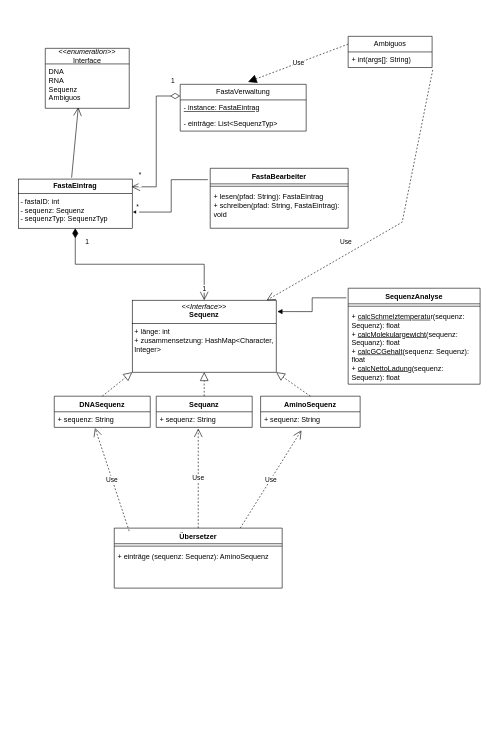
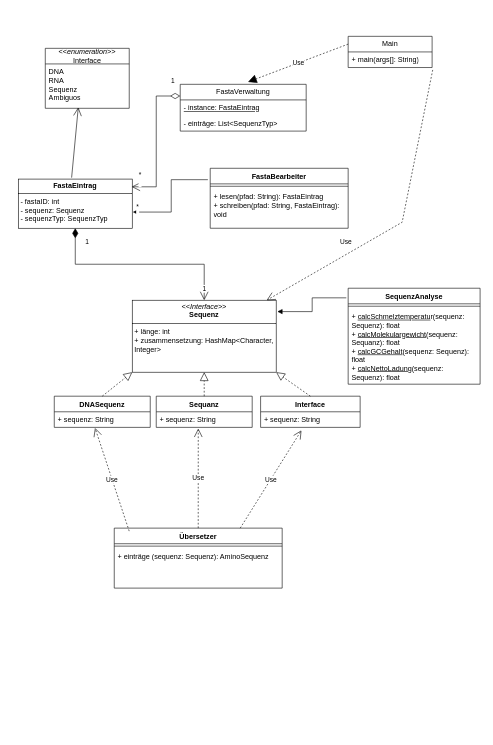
  <mxCell id="0" />
  <mxCell id="1" parent="0" />
  <mxCell id="2" value="&#10;  &#10;    &#10;      &#10;        &#10;        &#10;&#10;        &#10;        &#10;          &#10;        &#10;&#10;        &#10;        &#10;          &#10;        &#10;&#10;        &#10;        &#10;          &#10;        &#10;&#10;        &#10;        &#10;          &#10;        &#10;&#10;        &#10;        &#10;          &#10;        &#10;&#10;        &#10;        &#10;          &#10;        &#10;&#10;        &#10;        &#10;          &#10;        &#10;&#10;        &#10;        &#10;          &#10;        &#10;&#10;        &#10;        &#10;          &#10;        &#10;&#10;        &#10;        &#10;          &#10;        &#10;&#10;        &#10;        &#10;          &#10;        &#10;&#10;        &#10;&#10;        &#10;        &#10;&#10;        &#10;        &#10;&#10;        &#10;        &#10;&#10;        &#10;        &#10;&#10;        &#10;        &#10;&#10;      &#10;    &#10;  &#10;" style="text;whiteSpace=wrap;html=1;" parent="1" vertex="1"><mxGeometry width="30" height="1200" as="geometry" x="20" y="20" /></mxCell>
  <mxCell id="3" value="&lt;p style=&quot;margin:0px;margin-top:4px;text-align:center;&quot;&gt;&lt;i&gt;&amp;lt;&amp;lt;Interface&amp;gt;&amp;gt;&lt;/i&gt;&lt;br&gt;&lt;b&gt;Sequenz&lt;/b&gt;&lt;/p&gt;&lt;hr size=&quot;1&quot; style=&quot;border-style:solid;&quot;&gt;&lt;p style=&quot;margin:0px;margin-left:4px;&quot;&gt;+ länge: int&lt;/p&gt;&lt;p style=&quot;margin:0px;margin-left:4px;&quot;&gt;+ zusammensetzung: HashMap&amp;lt;Character, Integer&amp;gt;&lt;/p&gt;&lt;p style=&quot;margin:0px;margin-left:4px;&quot;&gt;&lt;br&gt;&lt;/p&gt;" style="verticalAlign=top;align=left;overflow=fill;html=1;whiteSpace=wrap;" vertex="1" parent="1"><mxGeometry x="220" y="500" width="240" height="120" as="geometry" /></mxCell>
  <mxCell id="4" value="DNASequenz" style="swimlane;fontStyle=1;align=center;verticalAlign=top;childLayout=stackLayout;horizontal=1;startSize=26;horizontalStack=0;resizeParent=1;resizeParentMax=0;resizeLast=0;collapsible=1;marginBottom=0;whiteSpace=wrap;html=1;" vertex="1" parent="1"><mxGeometry x="90" y="660" width="160" height="52" as="geometry" /></mxCell>
  <mxCell id="5" value="+ sequenz: String" style="text;strokeColor=none;fillColor=none;align=left;verticalAlign=top;spacingLeft=4;spacingRight=4;overflow=hidden;rotatable=0;points=[[0,0.5],[1,0.5]];portConstraint=eastwest;whiteSpace=wrap;html=1;" vertex="1" parent="4"><mxGeometry y="26" width="160" height="26" as="geometry" /></mxCell>
  <mxCell id="6" value="Sequanz" style="swimlane;fontStyle=1;align=center;verticalAlign=top;childLayout=stackLayout;horizontal=1;startSize=26;horizontalStack=0;resizeParent=1;resizeParentMax=0;resizeLast=0;collapsible=1;marginBottom=0;whiteSpace=wrap;html=1;" vertex="1" parent="1"><mxGeometry x="260" y="660" width="160" height="52" as="geometry" /></mxCell>
  <mxCell id="7" value="+ sequenz: String" style="text;strokeColor=none;fillColor=none;align=left;verticalAlign=top;spacingLeft=4;spacingRight=4;overflow=hidden;rotatable=0;points=[[0,0.5],[1,0.5]];portConstraint=eastwest;whiteSpace=wrap;html=1;" vertex="1" parent="6"><mxGeometry y="26" width="160" height="26" as="geometry" /></mxCell>
- <mxCell id="8" value="AminoSequenz" style="swimlane;fontStyle=1;align=center;verticalAlign=top;childLayout=stackLayout;horizontal=1;startSize=26;horizontalStack=0;resizeParent=1;resizeParentMax=0;resizeLast=0;collapsible=1;marginBottom=0;whiteSpace=wrap;html=1;" vertex="1" parent="1"><mxGeometry x="434" y="660" width="166" height="52" as="geometry" /></mxCell>
+ <mxCell id="8" value="Interface" style="swimlane;fontStyle=1;align=center;verticalAlign=top;childLayout=stackLayout;horizontal=1;startSize=26;horizontalStack=0;resizeParent=1;resizeParentMax=0;resizeLast=0;collapsible=1;marginBottom=0;whiteSpace=wrap;html=1;" vertex="1" parent="1"><mxGeometry x="434" y="660" width="166" height="52" as="geometry" /></mxCell>
  <mxCell id="9" value="+ sequenz: String" style="text;strokeColor=none;fillColor=none;align=left;verticalAlign=top;spacingLeft=4;spacingRight=4;overflow=hidden;rotatable=0;points=[[0,0.5],[1,0.5]];portConstraint=eastwest;whiteSpace=wrap;html=1;" vertex="1" parent="8"><mxGeometry y="26" width="166" height="26" as="geometry" /></mxCell>
  <mxCell id="10" value="" style="endArrow=block;dashed=1;endFill=0;endSize=12;html=1;rounded=0;exitX=0.5;exitY=0;exitDx=0;exitDy=0;entryX=0.5;entryY=1;entryDx=0;entryDy=0;" edge="1" parent="1" source="6" target="3"><mxGeometry width="160" relative="1" as="geometry"><mxPoint x="350" y="500" as="sourcePoint" /><mxPoint x="510" y="500" as="targetPoint" /></mxGeometry></mxCell>
  <mxCell id="11" value="" style="endArrow=block;dashed=1;endFill=0;endSize=12;html=1;rounded=0;exitX=0.5;exitY=0;exitDx=0;exitDy=0;entryX=0;entryY=1;entryDx=0;entryDy=0;" edge="1" parent="1" source="4" target="3"><mxGeometry width="160" relative="1" as="geometry"><mxPoint x="350" y="500" as="sourcePoint" /><mxPoint x="510" y="500" as="targetPoint" /></mxGeometry></mxCell>
  <mxCell id="12" value="" style="endArrow=block;dashed=1;endFill=0;endSize=12;html=1;rounded=0;exitX=0.5;exitY=0;exitDx=0;exitDy=0;entryX=1;entryY=1;entryDx=0;entryDy=0;" edge="1" parent="1" source="8" target="3"><mxGeometry width="160" relative="1" as="geometry"><mxPoint x="350" y="500" as="sourcePoint" /><mxPoint x="510" y="500" as="targetPoint" /></mxGeometry></mxCell>
  <mxCell id="13" value="&lt;p style=&quot;margin:0px;margin-top:4px;text-align:center;&quot;&gt;&lt;b&gt;FastaEintrag&lt;/b&gt;&lt;/p&gt;&lt;hr size=&quot;1&quot; style=&quot;border-style:solid;&quot;&gt;&lt;p style=&quot;margin:0px;margin-left:4px;&quot;&gt;- fastaID: int&lt;/p&gt;&lt;p style=&quot;margin:0px;margin-left:4px;&quot;&gt;- sequenz: Sequenz&lt;/p&gt;&lt;p style=&quot;margin:0px;margin-left:4px;&quot;&gt;- sequenzTyp: SequenzTyp&lt;/p&gt;" style="verticalAlign=top;align=left;overflow=fill;html=1;whiteSpace=wrap;" vertex="1" parent="1"><mxGeometry x="30" y="298" width="190" height="82" as="geometry" /></mxCell>
  <mxCell id="14" value="FastaVerwaltung" style="swimlane;fontStyle=0;childLayout=stackLayout;horizontal=1;startSize=26;fillColor=none;horizontalStack=0;resizeParent=1;resizeParentMax=0;resizeLast=0;collapsible=1;marginBottom=0;whiteSpace=wrap;html=1;" vertex="1" parent="1"><mxGeometry x="300" y="140" width="210" height="78" as="geometry"><mxRectangle x="330" y="314" width="130" height="30" as="alternateBounds" /></mxGeometry></mxCell>
  <mxCell id="15" value="&lt;u&gt;- instance: FastaEintrag&lt;/u&gt;" style="text;strokeColor=none;fillColor=none;align=left;verticalAlign=top;spacingLeft=4;spacingRight=4;overflow=hidden;rotatable=0;points=[[0,0.5],[1,0.5]];portConstraint=eastwest;whiteSpace=wrap;html=1;" vertex="1" parent="14"><mxGeometry y="26" width="210" height="26" as="geometry" /></mxCell>
  <mxCell id="16" value="- einträge: List&amp;lt;SequenzTyp&amp;gt;" style="text;strokeColor=none;fillColor=none;align=left;verticalAlign=top;spacingLeft=4;spacingRight=4;overflow=hidden;rotatable=0;points=[[0,0.5],[1,0.5]];portConstraint=eastwest;whiteSpace=wrap;html=1;" vertex="1" parent="14"><mxGeometry y="52" width="210" height="26" as="geometry" /></mxCell>
  <mxCell id="17" value="FastaBearbeiter" style="swimlane;fontStyle=1;align=center;verticalAlign=top;childLayout=stackLayout;horizontal=1;startSize=26;horizontalStack=0;resizeParent=1;resizeParentMax=0;resizeLast=0;collapsible=1;marginBottom=0;whiteSpace=wrap;html=1;" vertex="1" parent="1"><mxGeometry x="350" y="280" width="230" height="100" as="geometry" /></mxCell>
  <mxCell id="18" value="" style="line;strokeWidth=1;fillColor=none;align=left;verticalAlign=middle;spacingTop=-1;spacingLeft=3;spacingRight=3;rotatable=0;labelPosition=right;points=[];portConstraint=eastwest;strokeColor=inherit;" vertex="1" parent="17"><mxGeometry y="26" width="230" height="8" as="geometry" /></mxCell>
  <mxCell id="19" value="+ lesen(pfad: String): FastaEintrag&lt;div&gt;+ schreiben(pfad: String, FastaEintrag): void&lt;/div&gt;" style="text;strokeColor=none;fillColor=none;align=left;verticalAlign=top;spacingLeft=4;spacingRight=4;overflow=hidden;rotatable=0;points=[[0,0.5],[1,0.5]];portConstraint=eastwest;whiteSpace=wrap;html=1;" vertex="1" parent="17"><mxGeometry y="34" width="230" height="66" as="geometry" /></mxCell>
  <mxCell id="20" value="1" style="endArrow=open;html=1;endSize=12;startArrow=diamondThin;startSize=14;startFill=0;edgeStyle=orthogonalEdgeStyle;align=left;verticalAlign=bottom;rounded=0;entryX=0.995;entryY=0.157;entryDx=0;entryDy=0;entryPerimeter=0;exitX=0;exitY=0.25;exitDx=0;exitDy=0;" edge="1" parent="1" source="14" target="13"><mxGeometry x="-0.85" y="-15" relative="1" as="geometry"><mxPoint x="350" y="345" as="sourcePoint" /><mxPoint x="570" y="480" as="targetPoint" /><mxPoint as="offset" /></mxGeometry></mxCell>
  <mxCell id="21" value="*&lt;div&gt;&lt;br&gt;&lt;/div&gt;" style="edgeLabel;html=1;align=center;verticalAlign=middle;resizable=0;points=[];" vertex="1" connectable="0" parent="20"><mxGeometry x="0.888" y="1" relative="1" as="geometry"><mxPoint y="-14" as="offset" /></mxGeometry></mxCell>
  <mxCell id="22" value="SequenzAnalyse" style="swimlane;fontStyle=1;align=center;verticalAlign=top;childLayout=stackLayout;horizontal=1;startSize=26;horizontalStack=0;resizeParent=1;resizeParentMax=0;resizeLast=0;collapsible=1;marginBottom=0;whiteSpace=wrap;html=1;" vertex="1" parent="1"><mxGeometry x="580" y="480" width="220" height="160" as="geometry" /></mxCell>
  <mxCell id="23" value="" style="line;strokeWidth=1;fillColor=none;align=left;verticalAlign=middle;spacingTop=-1;spacingLeft=3;spacingRight=3;rotatable=0;labelPosition=right;points=[];portConstraint=eastwest;strokeColor=inherit;" vertex="1" parent="22"><mxGeometry y="26" width="220" height="8" as="geometry" /></mxCell>
  <mxCell id="24" value="+ &lt;u&gt;calcSchmelztemperatu&lt;/u&gt;r(sequenz: Sequenz): float&lt;div&gt;+ &lt;u&gt;calcMolekulargewicht&lt;/u&gt;(sequenz: Sequanz): float&lt;/div&gt;&lt;div&gt;+ &lt;u&gt;calcGCGehalt&lt;/u&gt;(sequenz: Sequenz): float&lt;/div&gt;&lt;div&gt;+ &lt;u&gt;calcNettoLadung&lt;/u&gt;(sequenz: Sequenz): float&lt;/div&gt;" style="text;strokeColor=none;fillColor=none;align=left;verticalAlign=top;spacingLeft=4;spacingRight=4;overflow=hidden;rotatable=0;points=[[0,0.5],[1,0.5]];portConstraint=eastwest;whiteSpace=wrap;html=1;" vertex="1" parent="22"><mxGeometry y="34" width="220" height="126" as="geometry" /></mxCell>
  <mxCell id="25" value="Übersetzer" style="swimlane;fontStyle=1;align=center;verticalAlign=top;childLayout=stackLayout;horizontal=1;startSize=26;horizontalStack=0;resizeParent=1;resizeParentMax=0;resizeLast=0;collapsible=1;marginBottom=0;whiteSpace=wrap;html=1;" vertex="1" parent="1"><mxGeometry x="190" y="880" width="280" height="100" as="geometry" /></mxCell>
  <mxCell id="26" value="" style="line;strokeWidth=1;fillColor=none;align=left;verticalAlign=middle;spacingTop=-1;spacingLeft=3;spacingRight=3;rotatable=0;labelPosition=right;points=[];portConstraint=eastwest;strokeColor=inherit;" vertex="1" parent="25"><mxGeometry y="26" width="280" height="8" as="geometry" /></mxCell>
  <mxCell id="27" value="+ einträge (sequenz: Sequenz): AminoSequenz" style="text;strokeColor=none;fillColor=none;align=left;verticalAlign=top;spacingLeft=4;spacingRight=4;overflow=hidden;rotatable=0;points=[[0,0.5],[1,0.5]];portConstraint=eastwest;whiteSpace=wrap;html=1;" vertex="1" parent="25"><mxGeometry y="34" width="280" height="66" as="geometry" /></mxCell>
  <mxCell id="28" value="&amp;lt;&amp;lt;&lt;i&gt;enumeration&amp;gt;&amp;gt;&lt;/i&gt;&lt;div&gt;Interface&lt;/div&gt;" style="swimlane;fontStyle=0;childLayout=stackLayout;horizontal=1;startSize=26;fillColor=none;horizontalStack=0;resizeParent=1;resizeParentMax=0;resizeLast=0;collapsible=1;marginBottom=0;whiteSpace=wrap;html=1;" vertex="1" parent="1"><mxGeometry x="75" y="80" width="140" height="100" as="geometry" /></mxCell>
  <mxCell id="29" value="DNA&lt;div&gt;RNA&lt;/div&gt;&lt;div&gt;Sequenz&lt;/div&gt;&lt;div&gt;Ambiguos&lt;/div&gt;" style="text;strokeColor=none;fillColor=none;align=left;verticalAlign=top;spacingLeft=4;spacingRight=4;overflow=hidden;rotatable=0;points=[[0,0.5],[1,0.5]];portConstraint=eastwest;whiteSpace=wrap;html=1;" vertex="1" parent="28"><mxGeometry y="26" width="140" height="74" as="geometry" /></mxCell>
  <mxCell id="30" value="1" style="endArrow=open;html=1;endSize=12;startArrow=diamondThin;startSize=14;startFill=1;edgeStyle=orthogonalEdgeStyle;align=left;verticalAlign=bottom;rounded=0;exitX=0.5;exitY=1;exitDx=0;exitDy=0;entryX=0.5;entryY=0;entryDx=0;entryDy=0;" edge="1" parent="1" source="13" target="3"><mxGeometry x="-0.816" y="15" relative="1" as="geometry"><mxPoint x="350" y="500" as="sourcePoint" /><mxPoint x="510" y="500" as="targetPoint" /><mxPoint as="offset" /></mxGeometry></mxCell>
  <mxCell id="31" value="1" style="edgeLabel;html=1;align=center;verticalAlign=middle;resizable=0;points=[];" vertex="1" connectable="0" parent="30"><mxGeometry x="0.879" y="-1" relative="1" as="geometry"><mxPoint as="offset" /></mxGeometry></mxCell>
  <mxCell id="32" value="" style="endArrow=block;endFill=1;html=1;edgeStyle=orthogonalEdgeStyle;align=left;verticalAlign=top;rounded=0;exitX=-0.017;exitY=0.19;exitDx=0;exitDy=0;exitPerimeter=0;entryX=1.005;entryY=0.671;entryDx=0;entryDy=0;entryPerimeter=0;" edge="1" parent="1" source="17" target="13"><mxGeometry x="-1" relative="1" as="geometry"><mxPoint x="350" y="400" as="sourcePoint" /><mxPoint x="510" y="400" as="targetPoint" /></mxGeometry></mxCell>
  <mxCell id="33" value="*&lt;div&gt;&lt;br/&gt;&lt;/div&gt;" style="edgeLabel;html=1;align=center;verticalAlign=middle;resizable=0;points=[];" vertex="1" connectable="0" parent="32"><mxGeometry x="0.925" y="-2" relative="1" as="geometry"><mxPoint as="offset" /></mxGeometry></mxCell>
  <mxCell id="34" value="" style="endArrow=block;endFill=1;html=1;edgeStyle=orthogonalEdgeStyle;align=left;verticalAlign=top;rounded=0;exitX=-0.014;exitY=0.1;exitDx=0;exitDy=0;exitPerimeter=0;entryX=1.008;entryY=0.158;entryDx=0;entryDy=0;entryPerimeter=0;" edge="1" parent="1" source="22" target="3"><mxGeometry x="-1" relative="1" as="geometry"><mxPoint x="350" y="400" as="sourcePoint" /><mxPoint x="510" y="400" as="targetPoint" /></mxGeometry></mxCell>
- <mxCell id="35" value="Ambiguos" style="swimlane;fontStyle=0;childLayout=stackLayout;horizontal=1;startSize=26;fillColor=none;horizontalStack=0;resizeParent=1;resizeParentMax=0;resizeLast=0;collapsible=1;marginBottom=0;whiteSpace=wrap;html=1;" vertex="1" parent="1"><mxGeometry x="580" y="60" width="140" height="52" as="geometry" /></mxCell>
- <mxCell id="36" value="+ int(args[]: String)" style="text;strokeColor=none;fillColor=none;align=left;verticalAlign=top;spacingLeft=4;spacingRight=4;overflow=hidden;rotatable=0;points=[[0,0.5],[1,0.5]];portConstraint=eastwest;whiteSpace=wrap;html=1;" vertex="1" parent="35"><mxGeometry y="26" width="140" height="26" as="geometry" /></mxCell>
+ <mxCell id="35" value="Main" style="swimlane;fontStyle=0;childLayout=stackLayout;horizontal=1;startSize=26;fillColor=none;horizontalStack=0;resizeParent=1;resizeParentMax=0;resizeLast=0;collapsible=1;marginBottom=0;whiteSpace=wrap;html=1;" vertex="1" parent="1"><mxGeometry x="580" y="60" width="140" height="52" as="geometry" /></mxCell>
+ <mxCell id="36" value="+ main(args[]: String)" style="text;strokeColor=none;fillColor=none;align=left;verticalAlign=top;spacingLeft=4;spacingRight=4;overflow=hidden;rotatable=0;points=[[0,0.5],[1,0.5]];portConstraint=eastwest;whiteSpace=wrap;html=1;" vertex="1" parent="35"><mxGeometry y="26" width="140" height="26" as="geometry" /></mxCell>
  <mxCell id="37" value="" style="endArrow=open;endFill=1;endSize=12;html=1;rounded=0;exitX=0.468;exitY=-0.029;exitDx=0;exitDy=0;exitPerimeter=0;entryX=0.393;entryY=0.979;entryDx=0;entryDy=0;entryPerimeter=0;" edge="1" parent="1" source="13" target="29"><mxGeometry width="160" relative="1" as="geometry"><mxPoint x="350" y="200" as="sourcePoint" /><mxPoint x="510" y="200" as="targetPoint" /></mxGeometry></mxCell>
  <mxCell id="38" value="Use" style="endArrow=block;endSize=12;dashed=1;html=1;rounded=0;exitX=0;exitY=0.25;exitDx=0;exitDy=0;entryX=0.538;entryY=-0.051;entryDx=0;entryDy=0;entryPerimeter=0;" edge="1" parent="1" source="35" target="14"><mxGeometry width="160" relative="1" as="geometry"><mxPoint x="350" y="100" as="sourcePoint" /><mxPoint x="510" y="100" as="targetPoint" /></mxGeometry></mxCell>
  <mxCell id="39" value="Use" style="endArrow=open;endSize=12;dashed=1;html=1;rounded=0;exitX=1.007;exitY=1.154;exitDx=0;exitDy=0;exitPerimeter=0;" edge="1" parent="1" source="36" target="3"><mxGeometry x="0.375" y="-20" width="160" relative="1" as="geometry"><mxPoint x="797" y="190" as="sourcePoint" /><mxPoint x="620" y="283" as="targetPoint" /><Array as="points"><mxPoint x="670" y="370" /></Array><mxPoint x="1" as="offset" /></mxGeometry></mxCell>
  <mxCell id="40" value="Use" style="endArrow=open;endSize=12;dashed=1;html=1;rounded=0;exitX=0.089;exitY=0.05;exitDx=0;exitDy=0;exitPerimeter=0;entryX=0.425;entryY=1.038;entryDx=0;entryDy=0;entryPerimeter=0;" edge="1" parent="1" source="25" target="5"><mxGeometry width="160" relative="1" as="geometry"><mxPoint x="350" y="800" as="sourcePoint" /><mxPoint x="510" y="800" as="targetPoint" /></mxGeometry></mxCell>
  <mxCell id="41" value="Use" style="endArrow=open;endSize=12;dashed=1;html=1;rounded=0;exitX=0.75;exitY=0;exitDx=0;exitDy=0;entryX=0.41;entryY=1.192;entryDx=0;entryDy=0;entryPerimeter=0;" edge="1" parent="1" source="25" target="9"><mxGeometry width="160" relative="1" as="geometry"><mxPoint x="307" y="842" as="sourcePoint" /><mxPoint x="250" y="750" as="targetPoint" /></mxGeometry></mxCell>
  <mxCell id="42" value="Use" style="endArrow=open;endSize=12;dashed=1;html=1;rounded=0;exitX=0.5;exitY=0;exitDx=0;exitDy=0;entryX=0.438;entryY=1.077;entryDx=0;entryDy=0;entryPerimeter=0;" edge="1" parent="1" source="25" target="7"><mxGeometry width="160" relative="1" as="geometry"><mxPoint x="307" y="842" as="sourcePoint" /><mxPoint x="250" y="750" as="targetPoint" /></mxGeometry></mxCell>
